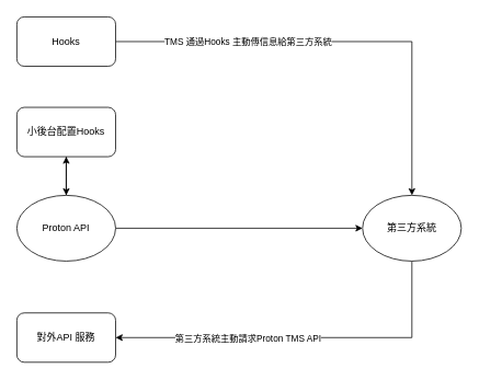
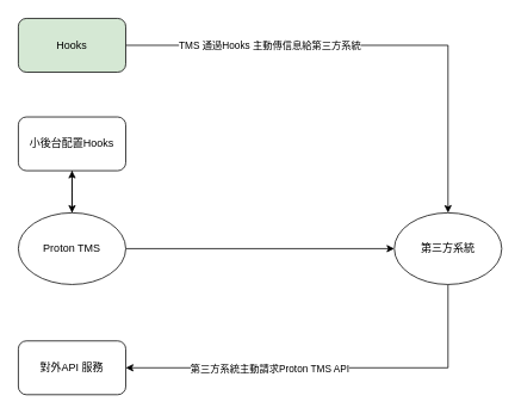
  <mxCell id="0" />
  <mxCell id="1" parent="0" />
  <mxCell id="2" style="edgeStyle=orthogonalEdgeStyle;rounded=0;orthogonalLoop=1;jettySize=auto;html=1;" edge="1" parent="1" source="4" target="7"><mxGeometry relative="1" as="geometry"><mxPoint x="80" y="377" as="targetPoint" /></mxGeometry></mxCell>
  <mxCell id="3" style="edgeStyle=orthogonalEdgeStyle;rounded=0;orthogonalLoop=1;jettySize=auto;html=1;" edge="1" parent="1" source="4"><mxGeometry relative="1" as="geometry"><mxPoint x="80" y="190" as="targetPoint" /></mxGeometry></mxCell>
- <mxCell id="4" value="Proton API" style="ellipse;whiteSpace=wrap;html=1;" vertex="1" parent="1"><mxGeometry x="20" y="237" width="120" height="80" as="geometry" /></mxCell>
+ <mxCell id="4" value="Proton TMS" style="ellipse;whiteSpace=wrap;html=1;" vertex="1" parent="1"><mxGeometry x="20" y="237" width="120" height="80" as="geometry" /></mxCell>
  <mxCell id="5" style="edgeStyle=orthogonalEdgeStyle;rounded=0;orthogonalLoop=1;jettySize=auto;html=1;entryX=1;entryY=0.5;entryDx=0;entryDy=0;exitX=0.5;exitY=1;exitDx=0;exitDy=0;" edge="1" parent="1" source="7" target="8"><mxGeometry relative="1" as="geometry" /></mxCell>
  <mxCell id="6" value="第三方系統主動請求Proton TMS API" style="edgeLabel;html=1;align=center;verticalAlign=middle;resizable=0;points=[];" vertex="1" connectable="0" parent="5"><mxGeometry x="0.465" y="2" relative="1" as="geometry"><mxPoint x="39" y="-2" as="offset" /></mxGeometry></mxCell>
  <mxCell id="7" value="第三方系統" style="ellipse;whiteSpace=wrap;html=1;" vertex="1" parent="1"><mxGeometry x="440" y="237" width="120" height="80" as="geometry" /></mxCell>
  <mxCell id="8" value="對外API 服務" style="rounded=1;whiteSpace=wrap;html=1;" vertex="1" parent="1"><mxGeometry x="20" y="380" width="120" height="60" as="geometry" /></mxCell>
  <mxCell id="9" style="edgeStyle=orthogonalEdgeStyle;rounded=0;orthogonalLoop=1;jettySize=auto;html=1;entryX=0.5;entryY=0;entryDx=0;entryDy=0;" edge="1" parent="1" source="11" target="7"><mxGeometry relative="1" as="geometry" /></mxCell>
  <mxCell id="10" value="TMS 通過Hooks 主動傳信息給第三方系統" style="edgeLabel;html=1;align=center;verticalAlign=middle;resizable=0;points=[];" vertex="1" connectable="0" parent="9"><mxGeometry x="-0.521" y="1" relative="1" as="geometry"><mxPoint x="29" y="1" as="offset" /></mxGeometry></mxCell>
- <mxCell id="11" value="Hooks" style="rounded=1;whiteSpace=wrap;html=1;" vertex="1" parent="1"><mxGeometry x="20" y="20" width="120" height="60" as="geometry" /></mxCell>
+ <mxCell id="11" value="Hooks" style="rounded=1;whiteSpace=wrap;html=1;fillColor=#d5e8d4;" vertex="1" parent="1"><mxGeometry x="20" y="20" width="120" height="60" as="geometry" /></mxCell>
  <mxCell id="12" style="edgeStyle=orthogonalEdgeStyle;rounded=0;orthogonalLoop=1;jettySize=auto;html=1;" edge="1" parent="1" source="13" target="4"><mxGeometry relative="1" as="geometry" /></mxCell>
  <mxCell id="13" value="小後台配置Hooks" style="rounded=1;whiteSpace=wrap;html=1;" vertex="1" parent="1"><mxGeometry x="20" y="130" width="120" height="60" as="geometry" /></mxCell>
